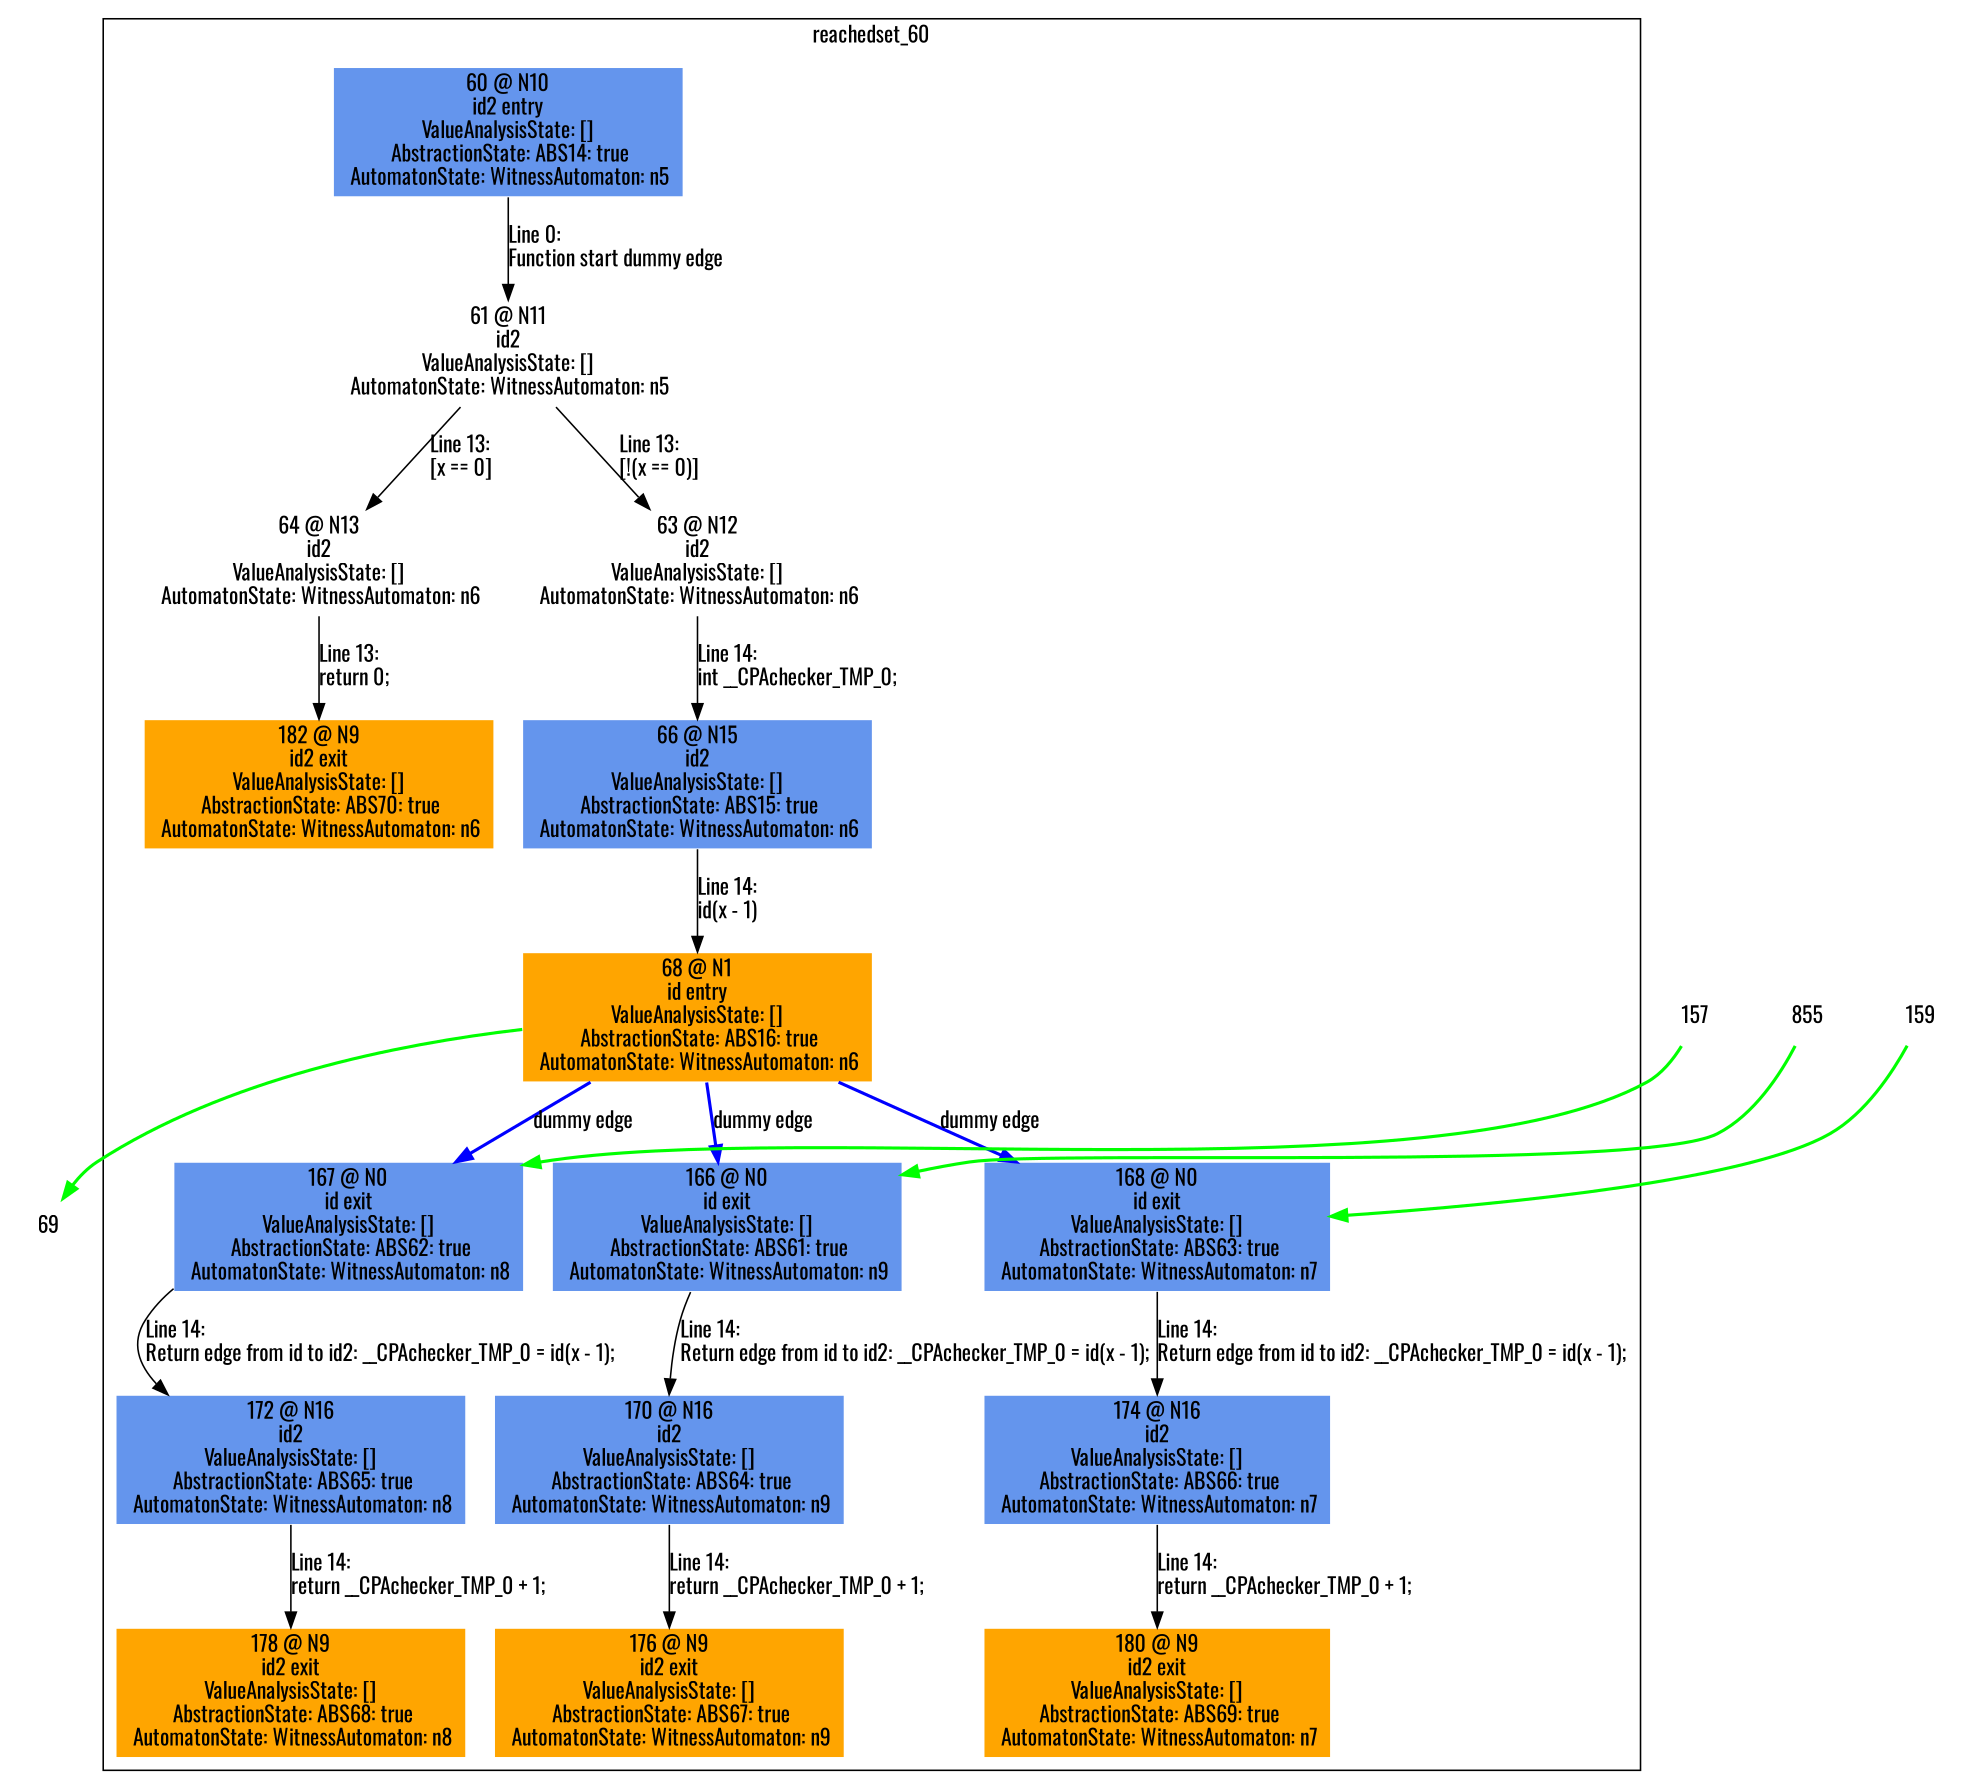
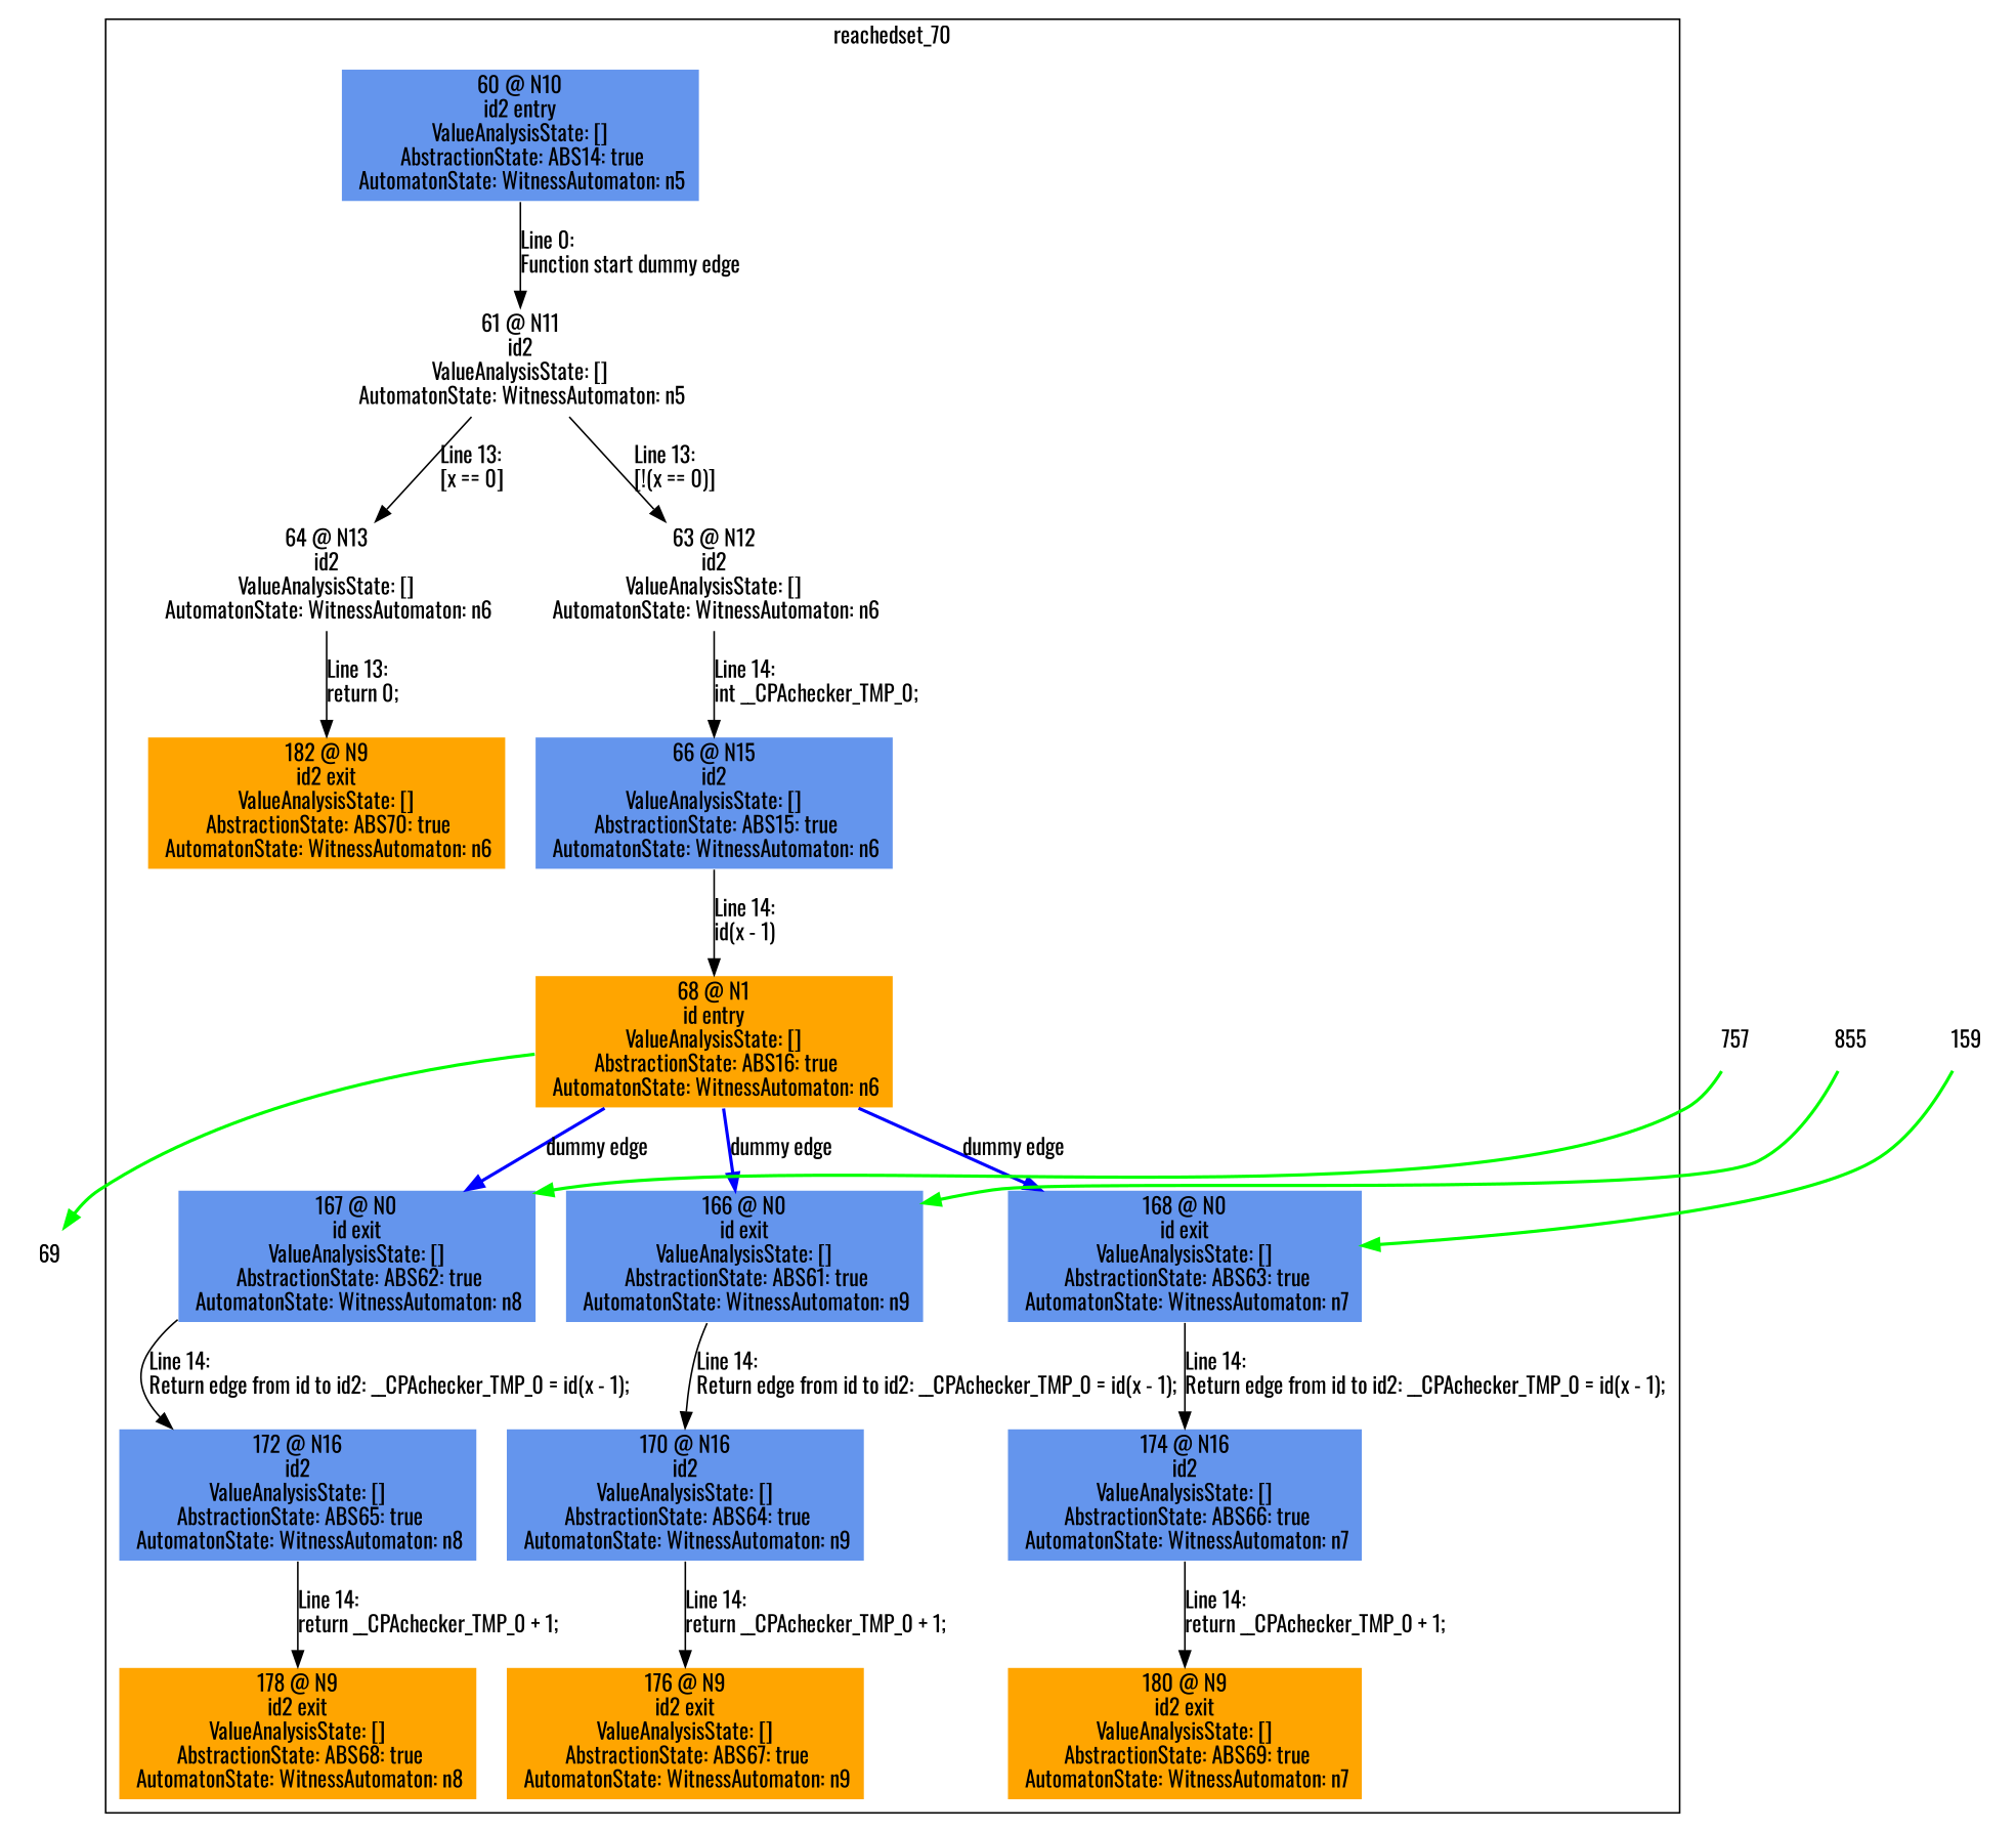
  digraph {
    fontname=Oswald
    node [color=white fillcolor=cornflowerblue fontname=Oswald shape=box style=filled]
    edge [fontname=Oswald]
    n1 [label="60 @ N10\nid2 entry\nValueAnalysisState: []\n AbstractionState: ABS14: true\n AutomatonState: WitnessAutomaton: n5\n"]
    n2 [label="61 @ N11\nid2\nValueAnalysisState: []\n AutomatonState: WitnessAutomaton: n5\n" fillcolor=""]
    n3 [label="64 @ N13\nid2\nValueAnalysisState: []\n AutomatonState: WitnessAutomaton: n6\n" fillcolor=""]
    n4 [label="63 @ N12\nid2\nValueAnalysisState: []\n AutomatonState: WitnessAutomaton: n6\n" fillcolor=""]
    n5 [fillcolor=orange label="182 @ N9\nid2 exit\nValueAnalysisState: []\n AbstractionState: ABS70: true\n AutomatonState: WitnessAutomaton: n6\n"]
    n6 [label="66 @ N15\nid2\nValueAnalysisState: []\n AbstractionState: ABS15: true\n AutomatonState: WitnessAutomaton: n6\n"]
    n7 [fillcolor=orange label="68 @ N1\nid entry\nValueAnalysisState: []\n AbstractionState: ABS16: true\n AutomatonState: WitnessAutomaton: n6\n"]
    n8 [label="168 @ N0\nid exit\nValueAnalysisState: []\n AbstractionState: ABS63: true\n AutomatonState: WitnessAutomaton: n7\n"]
    n9 [label="167 @ N0\nid exit\nValueAnalysisState: []\n AbstractionState: ABS62: true\n AutomatonState: WitnessAutomaton: n8\n"]
    n10 [label="166 @ N0\nid exit\nValueAnalysisState: []\n AbstractionState: ABS61: true\n AutomatonState: WitnessAutomaton: n9\n"]
    n11 [label="174 @ N16\nid2\nValueAnalysisState: []\n AbstractionState: ABS66: true\n AutomatonState: WitnessAutomaton: n7\n"]
    n12 [fillcolor=orange label="180 @ N9\nid2 exit\nValueAnalysisState: []\n AbstractionState: ABS69: true\n AutomatonState: WitnessAutomaton: n7\n"]
    n13 [label="172 @ N16\nid2\nValueAnalysisState: []\n AbstractionState: ABS65: true\n AutomatonState: WitnessAutomaton: n8\n"]
    n14 [fillcolor=orange label="178 @ N9\nid2 exit\nValueAnalysisState: []\n AbstractionState: ABS68: true\n AutomatonState: WitnessAutomaton: n8\n"]
    n15 [label="170 @ N16\nid2\nValueAnalysisState: []\n AbstractionState: ABS64: true\n AutomatonState: WitnessAutomaton: n9\n"]
    n16 [fillcolor=orange label="176 @ N9\nid2 exit\nValueAnalysisState: []\n AbstractionState: ABS67: true\n AutomatonState: WitnessAutomaton: n9\n"]
    69 [fillcolor=""]
    n18 [label=855 fillcolor=""]
-   157 [fillcolor=""]
+   157 [label=757 fillcolor=""]
    159 [fillcolor=""]
    subgraph cluster_1 {
-     label=reachedset_60
+     label=reachedset_70
      n1
      n2
      n3
      n4
      n5
      n6
      n7
      n8
      n9
      n10
      n11
      n12
      n13
      n14
      n15
      n16
    }
    n1 -> n2 [label="Line 0: \lFunction start dummy edge\l"]
    n2 -> n3 [label="Line 13: \l[x == 0]\l"]
    n2 -> n4 [label="Line 13: \l[!(x == 0)]\l"]
    n3 -> n5 [label="Line 13: \lreturn 0;\l"]
    n4 -> n6 [label="Line 14: \lint __CPAchecker_TMP_0;\l"]
    n6 -> n7 [label="Line 14: \lid(x - 1)\l"]
    n7 -> n8 [color=blue label="dummy edge" style=bold]
    n7 -> n9 [color=blue label="dummy edge" style=bold]
    n7 -> n10 [color=blue label="dummy edge" style=bold]
    n7 -> 69 [color=green style=bold]
    n8 -> n11 [label="Line 14: \lReturn edge from id to id2: __CPAchecker_TMP_0 = id(x - 1);\l"]
    n9 -> n13 [label="Line 14: \lReturn edge from id to id2: __CPAchecker_TMP_0 = id(x - 1);\l"]
    n10 -> n15 [label="Line 14: \lReturn edge from id to id2: __CPAchecker_TMP_0 = id(x - 1);\l"]
    n11 -> n12 [label="Line 14: \lreturn __CPAchecker_TMP_0 + 1;\l"]
    n13 -> n14 [label="Line 14: \lreturn __CPAchecker_TMP_0 + 1;\l"]
    n15 -> n16 [label="Line 14: \lreturn __CPAchecker_TMP_0 + 1;\l"]
    n18 -> n10 [color=green style=bold]
    157 -> n9 [color=green style=bold]
    159 -> n8 [color=green style=bold]
  }
